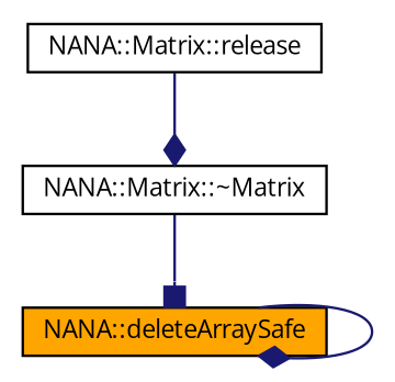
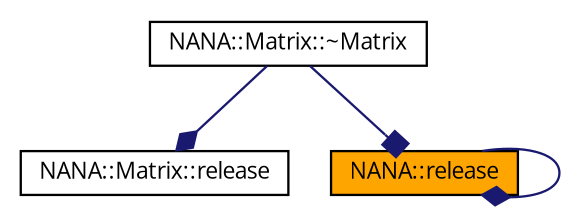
  digraph {
    fontname="Open Sans"
    rankdir=TB
    node [color=black fillcolor=white fontname="Open Sans" fontsize=10 shape=record style=filled]
    edge [arrowhead=diamond color=midnightblue fontname="Open Sans" fontsize=10 labelfontname=Helvetica labelfontsize=10 style=solid]
    n1 [fontcolor=black height=0.2 label="NANA::Matrix::~Matrix" width=0.4]
    n2 [height=0.2 label="NANA::Matrix::release" width=0.4]
-   n3 [fillcolor=orange height=0.2 label="NANA::deleteArraySafe" width=0.4]
-   n2 -> n1
+   n3 [fillcolor=orange height=0.2 label="NANA::release" width=0.4]
+   n1 -> n2
    n1 -> n3 [arrowhead=box]
    n3 -> n3
  }
